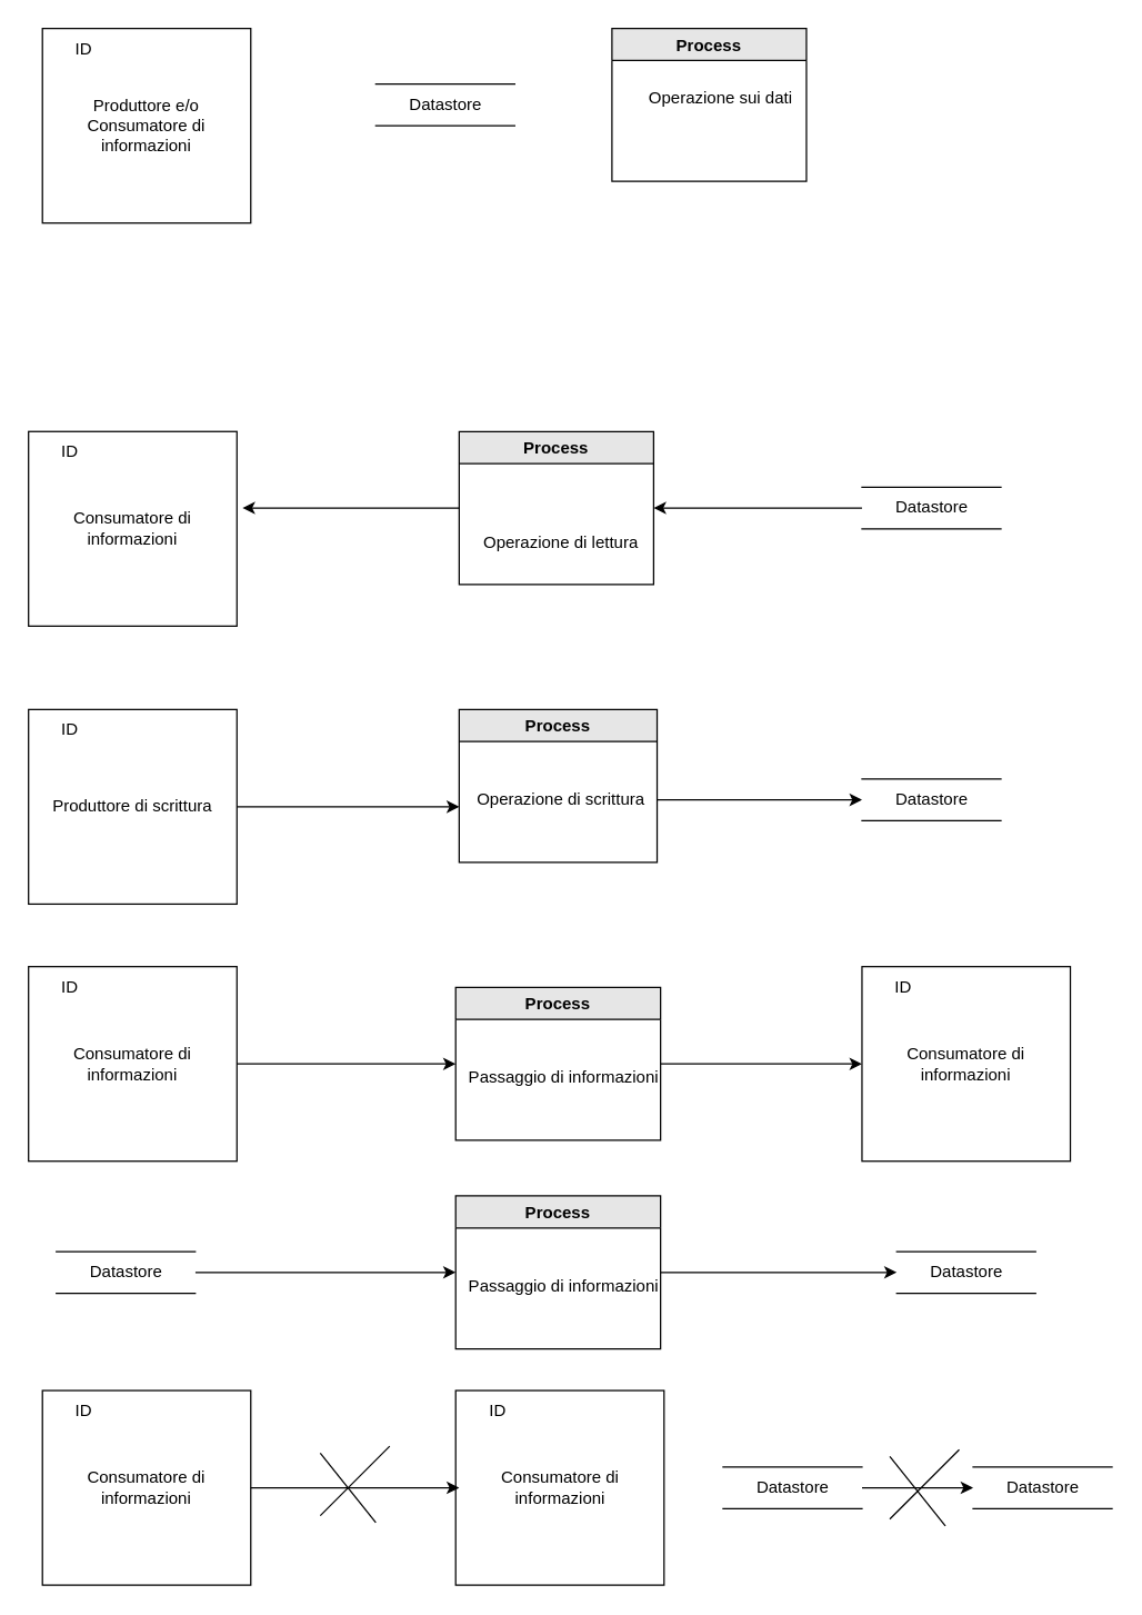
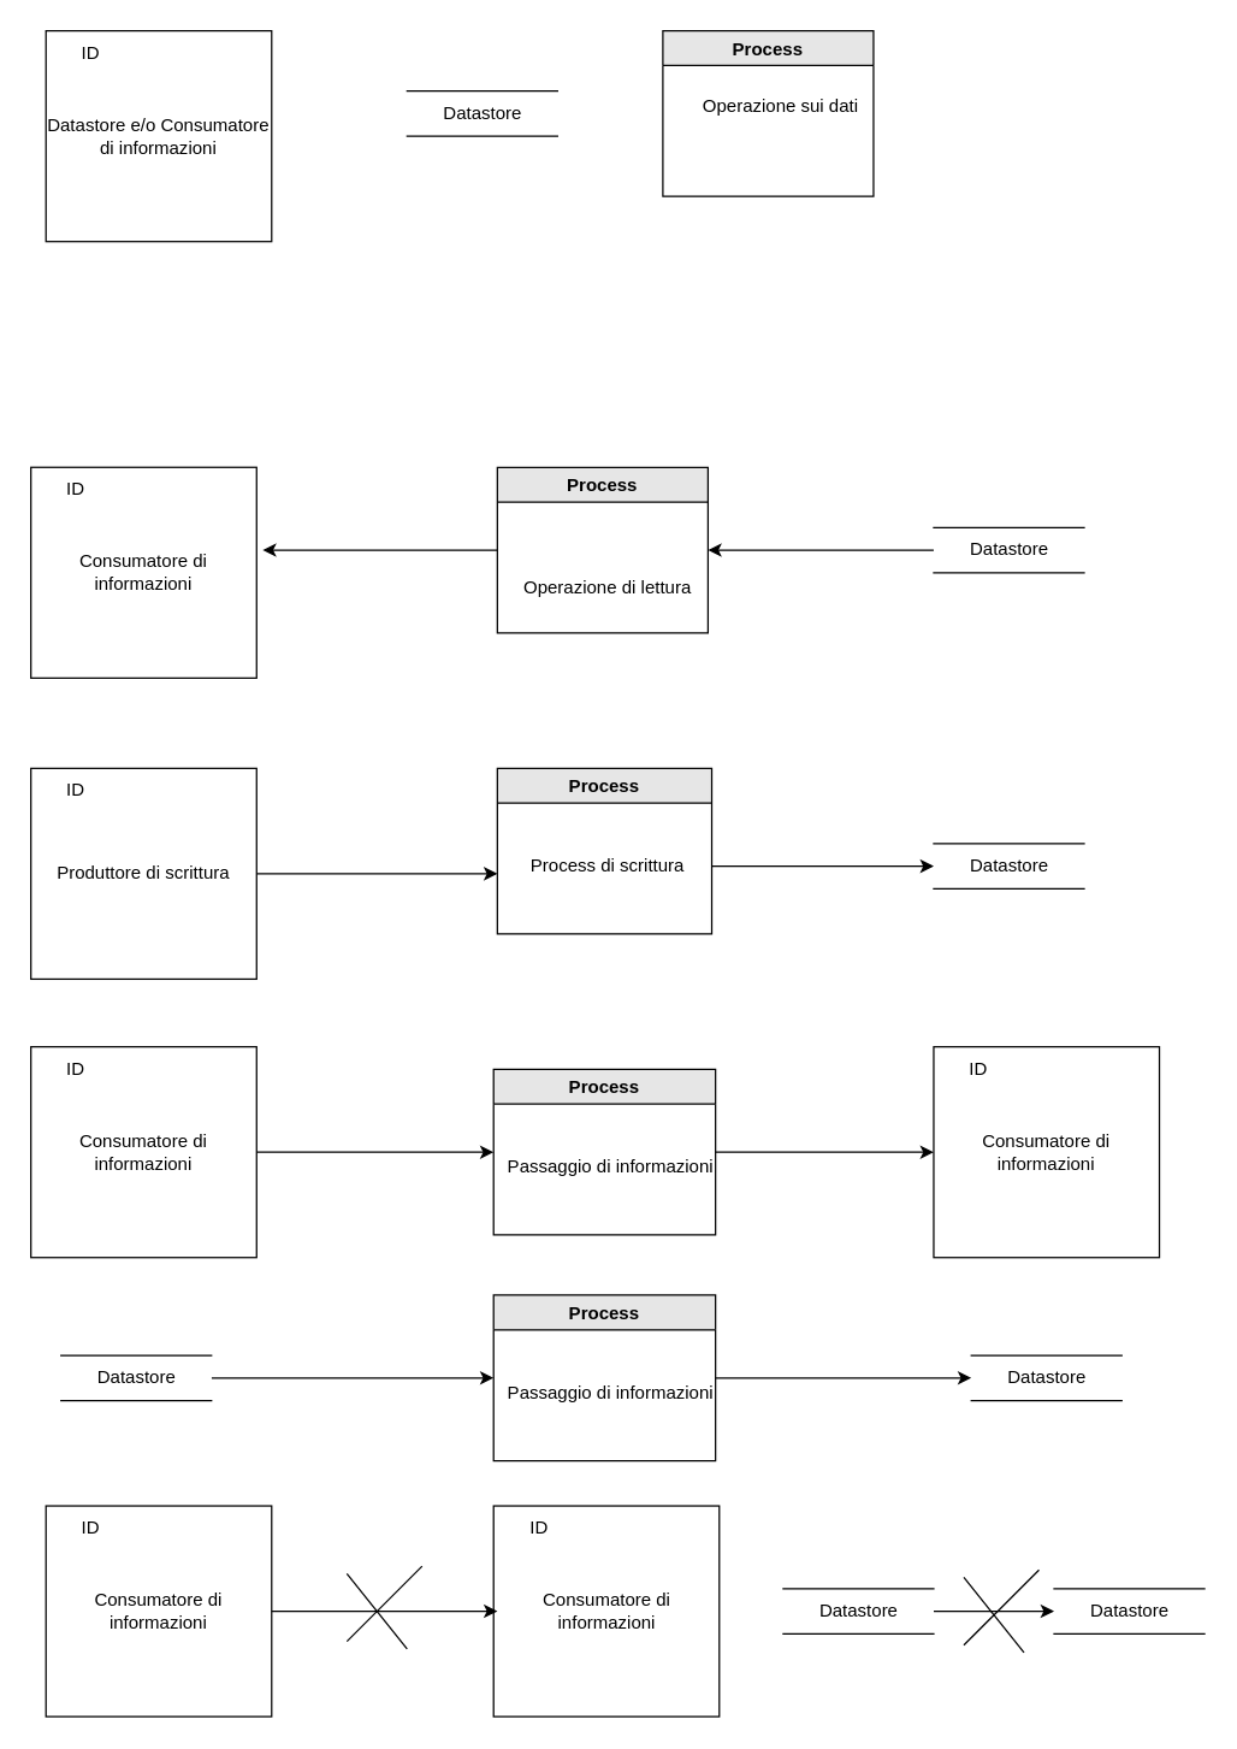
  <mxCell id="0" />
  <mxCell id="1" parent="0" />
  <mxCell id="2" value="Datastore" style="html=1;dashed=0;whitespace=wrap;shape=partialRectangle;right=0;left=0;" vertex="1" parent="1"><mxGeometry x="270" y="60" width="100" height="30" as="geometry" /></mxCell>
  <mxCell id="3" value="Process" style="swimlane;fillColor=#E6E6E6;" vertex="1" parent="1"><mxGeometry x="440" y="20" width="140" height="110" as="geometry" /></mxCell>
  <mxCell id="4" value="Operazione sui dati" style="text;html=1;align=center;verticalAlign=middle;resizable=0;points=[];autosize=1;strokeColor=none;fillColor=none;" vertex="1" parent="3"><mxGeometry x="17.5" y="40" width="120" height="20" as="geometry" /></mxCell>
  <mxCell id="5" value="" style="group" vertex="1" connectable="0" parent="1"><mxGeometry x="30" y="20" width="150" height="140" as="geometry" /></mxCell>
- <mxCell id="6" value="Produttore e/o Consumatore di informazioni" style="rounded=0;whiteSpace=wrap;html=1;fillColor=none;" vertex="1" parent="5"><mxGeometry width="150" height="140" as="geometry" /></mxCell>
+ <mxCell id="6" value="Datastore e/o Consumatore di informazioni" style="rounded=0;whiteSpace=wrap;html=1;fillColor=none;" vertex="1" parent="5"><mxGeometry width="150" height="140" as="geometry" /></mxCell>
  <mxCell id="7" value="ID" style="text;html=1;strokeColor=none;fillColor=none;align=center;verticalAlign=middle;whiteSpace=wrap;rounded=0;" vertex="1" parent="5"><mxGeometry width="60" height="30" as="geometry" /></mxCell>
  <mxCell id="8" value="" style="group" vertex="1" connectable="0" parent="1"><mxGeometry x="20" y="310" width="150" height="140" as="geometry" /></mxCell>
  <mxCell id="9" value="Consumatore di informazioni" style="rounded=0;whiteSpace=wrap;html=1;fillColor=none;" vertex="1" parent="8"><mxGeometry width="150" height="140" as="geometry" /></mxCell>
  <mxCell id="10" value="ID" style="text;html=1;strokeColor=none;fillColor=none;align=center;verticalAlign=middle;whiteSpace=wrap;rounded=0;" vertex="1" parent="8"><mxGeometry width="60" height="30" as="geometry" /></mxCell>
  <mxCell id="11" style="edgeStyle=orthogonalEdgeStyle;rounded=0;orthogonalLoop=1;jettySize=auto;html=1;entryX=1.027;entryY=0.393;entryDx=0;entryDy=0;entryPerimeter=0;" edge="1" parent="1" source="12" target="9"><mxGeometry relative="1" as="geometry" /></mxCell>
  <mxCell id="12" value="Process" style="swimlane;fillColor=#E6E6E6;" vertex="1" parent="1"><mxGeometry x="330" y="310" width="140" height="110" as="geometry" /></mxCell>
  <mxCell id="13" value="Operazione di lettura" style="text;html=1;align=center;verticalAlign=middle;resizable=0;points=[];autosize=1;strokeColor=none;fillColor=none;" vertex="1" parent="12"><mxGeometry x="7.5" y="70" width="130" height="20" as="geometry" /></mxCell>
  <mxCell id="14" style="edgeStyle=orthogonalEdgeStyle;rounded=0;orthogonalLoop=1;jettySize=auto;html=1;entryX=1;entryY=0.5;entryDx=0;entryDy=0;" edge="1" parent="1" source="15" target="12"><mxGeometry relative="1" as="geometry" /></mxCell>
  <mxCell id="15" value="Datastore" style="html=1;dashed=0;whitespace=wrap;shape=partialRectangle;right=0;left=0;" vertex="1" parent="1"><mxGeometry x="620" y="350" width="100" height="30" as="geometry" /></mxCell>
  <mxCell id="16" value="" style="group" vertex="1" connectable="0" parent="1"><mxGeometry x="20" y="510" width="150" height="140" as="geometry" /></mxCell>
  <mxCell id="17" value="Produttore di scrittura" style="rounded=0;whiteSpace=wrap;html=1;fillColor=none;" vertex="1" parent="16"><mxGeometry width="150" height="140" as="geometry" /></mxCell>
  <mxCell id="18" value="ID" style="text;html=1;strokeColor=none;fillColor=none;align=center;verticalAlign=middle;whiteSpace=wrap;rounded=0;" vertex="1" parent="16"><mxGeometry width="60" height="30" as="geometry" /></mxCell>
  <mxCell id="19" value="Process" style="swimlane;fillColor=#E6E6E6;" vertex="1" parent="1"><mxGeometry x="330" y="510" width="142.5" height="110" as="geometry" /></mxCell>
- <mxCell id="20" value="Operazione di scrittura" style="text;html=1;align=center;verticalAlign=middle;resizable=0;points=[];autosize=1;strokeColor=none;fillColor=none;" vertex="1" parent="19"><mxGeometry x="2.5" y="55" width="140" height="20" as="geometry" /></mxCell>
+ <mxCell id="20" value="Process di scrittura" style="text;html=1;align=center;verticalAlign=middle;resizable=0;points=[];autosize=1;strokeColor=none;fillColor=none;" vertex="1" parent="19"><mxGeometry x="2.5" y="55" width="140" height="20" as="geometry" /></mxCell>
  <mxCell id="21" value="Datastore" style="html=1;dashed=0;whitespace=wrap;shape=partialRectangle;right=0;left=0;" vertex="1" parent="1"><mxGeometry x="620" y="560" width="100" height="30" as="geometry" /></mxCell>
  <mxCell id="22" style="edgeStyle=orthogonalEdgeStyle;rounded=0;orthogonalLoop=1;jettySize=auto;html=1;exitX=1;exitY=0.5;exitDx=0;exitDy=0;" edge="1" parent="1" source="17"><mxGeometry relative="1" as="geometry"><mxPoint x="330" y="580" as="targetPoint" /></mxGeometry></mxCell>
  <mxCell id="23" style="edgeStyle=orthogonalEdgeStyle;rounded=0;orthogonalLoop=1;jettySize=auto;html=1;entryX=0;entryY=0.5;entryDx=0;entryDy=0;" edge="1" parent="1" source="20" target="21"><mxGeometry relative="1" as="geometry" /></mxCell>
  <mxCell id="24" value="" style="group" vertex="1" connectable="0" parent="1"><mxGeometry x="20" y="695" width="150" height="140" as="geometry" /></mxCell>
  <mxCell id="25" value="Consumatore di informazioni" style="rounded=0;whiteSpace=wrap;html=1;fillColor=none;" vertex="1" parent="24"><mxGeometry width="150" height="140" as="geometry" /></mxCell>
  <mxCell id="26" value="ID" style="text;html=1;strokeColor=none;fillColor=none;align=center;verticalAlign=middle;whiteSpace=wrap;rounded=0;" vertex="1" parent="24"><mxGeometry width="60" height="30" as="geometry" /></mxCell>
  <mxCell id="27" value="" style="group" vertex="1" connectable="0" parent="1"><mxGeometry x="620" y="695" width="150" height="140" as="geometry" /></mxCell>
  <mxCell id="28" value="Consumatore di informazioni" style="rounded=0;whiteSpace=wrap;html=1;fillColor=none;" vertex="1" parent="27"><mxGeometry width="150" height="140" as="geometry" /></mxCell>
  <mxCell id="29" value="ID" style="text;html=1;strokeColor=none;fillColor=none;align=center;verticalAlign=middle;whiteSpace=wrap;rounded=0;" vertex="1" parent="27"><mxGeometry width="60" height="30" as="geometry" /></mxCell>
  <mxCell id="30" style="edgeStyle=orthogonalEdgeStyle;rounded=0;orthogonalLoop=1;jettySize=auto;html=1;exitX=1;exitY=0.5;exitDx=0;exitDy=0;" edge="1" parent="1" source="31" target="28"><mxGeometry relative="1" as="geometry" /></mxCell>
  <mxCell id="31" value="Process" style="swimlane;fillColor=#E6E6E6;" vertex="1" parent="1"><mxGeometry x="327.5" y="710" width="147.5" height="110" as="geometry" /></mxCell>
  <mxCell id="32" value="Passaggio di informazioni" style="text;html=1;align=center;verticalAlign=middle;resizable=0;points=[];autosize=1;strokeColor=none;fillColor=none;" vertex="1" parent="31"><mxGeometry x="2.5" y="55" width="150" height="20" as="geometry" /></mxCell>
  <mxCell id="33" style="edgeStyle=orthogonalEdgeStyle;rounded=0;orthogonalLoop=1;jettySize=auto;html=1;exitX=1;exitY=0.5;exitDx=0;exitDy=0;entryX=0;entryY=0.5;entryDx=0;entryDy=0;" edge="1" parent="1" source="25" target="31"><mxGeometry relative="1" as="geometry"><mxPoint x="310" y="770" as="targetPoint" /></mxGeometry></mxCell>
  <mxCell id="34" style="edgeStyle=orthogonalEdgeStyle;rounded=0;orthogonalLoop=1;jettySize=auto;html=1;exitX=1;exitY=0.5;exitDx=0;exitDy=0;entryX=0;entryY=0.5;entryDx=0;entryDy=0;" edge="1" parent="1" source="35" target="37"><mxGeometry relative="1" as="geometry" /></mxCell>
  <mxCell id="35" value="Datastore" style="html=1;dashed=0;whitespace=wrap;shape=partialRectangle;right=0;left=0;" vertex="1" parent="1"><mxGeometry x="40" y="900" width="100" height="30" as="geometry" /></mxCell>
  <mxCell id="36" style="edgeStyle=orthogonalEdgeStyle;rounded=0;orthogonalLoop=1;jettySize=auto;html=1;" edge="1" parent="1" source="37" target="39"><mxGeometry relative="1" as="geometry" /></mxCell>
  <mxCell id="37" value="Process" style="swimlane;fillColor=#E6E6E6;" vertex="1" parent="1"><mxGeometry x="327.5" y="860" width="147.5" height="110" as="geometry" /></mxCell>
  <mxCell id="38" value="Passaggio di informazioni" style="text;html=1;align=center;verticalAlign=middle;resizable=0;points=[];autosize=1;strokeColor=none;fillColor=none;" vertex="1" parent="37"><mxGeometry x="2.5" y="55" width="150" height="20" as="geometry" /></mxCell>
  <mxCell id="39" value="Datastore" style="html=1;dashed=0;whitespace=wrap;shape=partialRectangle;right=0;left=0;" vertex="1" parent="1"><mxGeometry x="645" y="900" width="100" height="30" as="geometry" /></mxCell>
  <mxCell id="40" value="" style="group" vertex="1" connectable="0" parent="1"><mxGeometry x="30" y="1000" width="150" height="140" as="geometry" /></mxCell>
  <mxCell id="41" value="Consumatore di informazioni" style="rounded=0;whiteSpace=wrap;html=1;fillColor=none;" vertex="1" parent="40"><mxGeometry width="150" height="140" as="geometry" /></mxCell>
  <mxCell id="42" value="ID" style="text;html=1;strokeColor=none;fillColor=none;align=center;verticalAlign=middle;whiteSpace=wrap;rounded=0;" vertex="1" parent="40"><mxGeometry width="60" height="30" as="geometry" /></mxCell>
  <mxCell id="43" value="" style="group" vertex="1" connectable="0" parent="1"><mxGeometry x="327.5" y="1000" width="150" height="140" as="geometry" /></mxCell>
  <mxCell id="44" value="Consumatore di informazioni" style="rounded=0;whiteSpace=wrap;html=1;fillColor=none;" vertex="1" parent="43"><mxGeometry width="150" height="140" as="geometry" /></mxCell>
  <mxCell id="45" value="ID" style="text;html=1;strokeColor=none;fillColor=none;align=center;verticalAlign=middle;whiteSpace=wrap;rounded=0;" vertex="1" parent="43"><mxGeometry width="60" height="30" as="geometry" /></mxCell>
  <mxCell id="46" style="edgeStyle=orthogonalEdgeStyle;rounded=0;orthogonalLoop=1;jettySize=auto;html=1;exitX=1;exitY=0.5;exitDx=0;exitDy=0;" edge="1" parent="1" source="41"><mxGeometry relative="1" as="geometry"><mxPoint x="330" y="1070" as="targetPoint" /></mxGeometry></mxCell>
  <mxCell id="47" value="" style="endArrow=none;html=1;rounded=0;" edge="1" parent="1"><mxGeometry width="50" height="50" relative="1" as="geometry"><mxPoint x="230" y="1090" as="sourcePoint" /><mxPoint x="280" y="1040" as="targetPoint" /></mxGeometry></mxCell>
  <mxCell id="48" value="" style="endArrow=none;html=1;rounded=0;" edge="1" parent="1"><mxGeometry width="50" height="50" relative="1" as="geometry"><mxPoint x="270" y="1095" as="sourcePoint" /><mxPoint x="230" y="1045" as="targetPoint" /></mxGeometry></mxCell>
  <mxCell id="49" style="edgeStyle=orthogonalEdgeStyle;rounded=0;orthogonalLoop=1;jettySize=auto;html=1;entryX=0;entryY=0.5;entryDx=0;entryDy=0;" edge="1" parent="1" source="50" target="51"><mxGeometry relative="1" as="geometry" /></mxCell>
  <mxCell id="50" value="Datastore" style="html=1;dashed=0;whitespace=wrap;shape=partialRectangle;right=0;left=0;" vertex="1" parent="1"><mxGeometry x="520" y="1055" width="100" height="30" as="geometry" /></mxCell>
  <mxCell id="51" value="Datastore" style="html=1;dashed=0;whitespace=wrap;shape=partialRectangle;right=0;left=0;" vertex="1" parent="1"><mxGeometry x="700" y="1055" width="100" height="30" as="geometry" /></mxCell>
  <mxCell id="52" value="" style="endArrow=none;html=1;rounded=0;" edge="1" parent="1"><mxGeometry width="50" height="50" relative="1" as="geometry"><mxPoint x="640" y="1092.5" as="sourcePoint" /><mxPoint x="690" y="1042.5" as="targetPoint" /></mxGeometry></mxCell>
  <mxCell id="53" value="" style="endArrow=none;html=1;rounded=0;" edge="1" parent="1"><mxGeometry width="50" height="50" relative="1" as="geometry"><mxPoint x="680" y="1097.5" as="sourcePoint" /><mxPoint x="640" y="1047.5" as="targetPoint" /></mxGeometry></mxCell>
